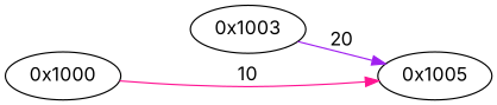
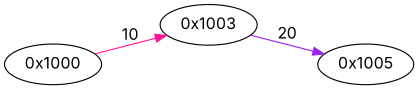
  digraph {
    fontname=Inter
    rankdir=LR
    node [fontname=Inter]
    edge [fontname=Inter]
    n1 [label="0x1000"]
    n2 [label="0x1003"]
    n3 [label="0x1005"]
-   n1 -> n3 [color=deeppink label=10]
+   n1 -> n2 [color=deeppink label=10]
    n2 -> n3 [color=purple label=20]
  }
